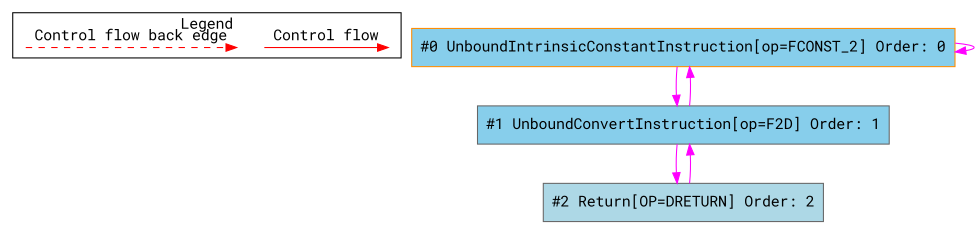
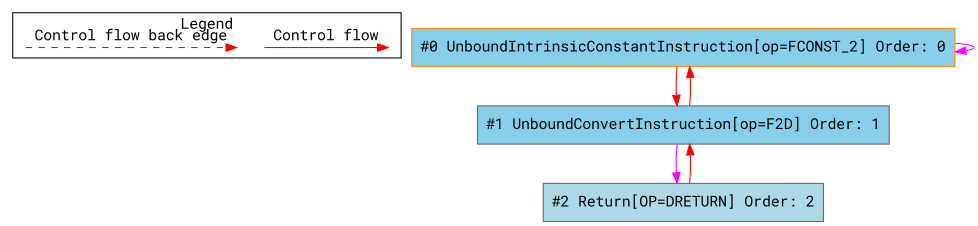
  digraph {
    fontname="Roboto Mono"
    ordering=in
    node [fontname="Roboto Mono" shape=point style=invis]
    edge [color=fuchsia fontname="Roboto Mono"]
    c0
    c1
    c2
    c3
    n5 [color=darkorange fillcolor=skyblue label="#0 UnboundIntrinsicConstantInstruction[op=FCONST_2] Order: 0" shape=box style=filled]
    n6 [color=gray40 fillcolor=skyblue label="#1 UnboundConvertInstruction[op=F2D] Order: 1" shape=box style=filled]
    n7 [color=gray40 fillcolor=lightblue label="#2 Return[OP=DRETURN] Order: 2" shape=box style=filled]
    subgraph cluster_1 {
      label=Legend
      subgraph sub_2 {
        label=Legend
        rank=same
        c0
        c1
        c2
        c3
      }
    }
    c0 -> c1 [color=red label="Control flow" style=solid]
    c2 -> c3 [color=red label="Control flow back edge" style=dashed]
    n5 -> n5
-   n5 -> n6
-   n6 -> n5
+   n5 -> n6 [color=red]
+   n6 -> n5 [color=red]
    n6 -> n7
-   n7 -> n6
+   n7 -> n6 [color=red]
  }
